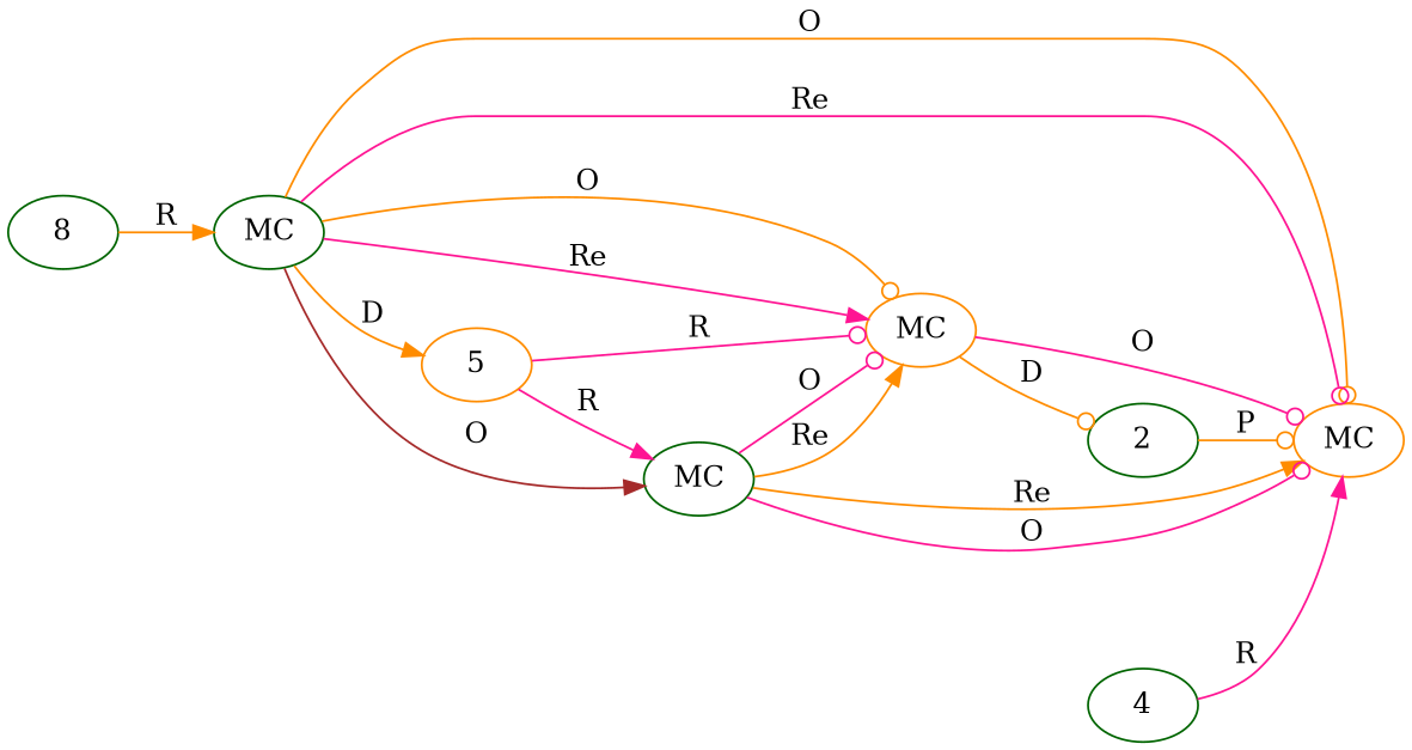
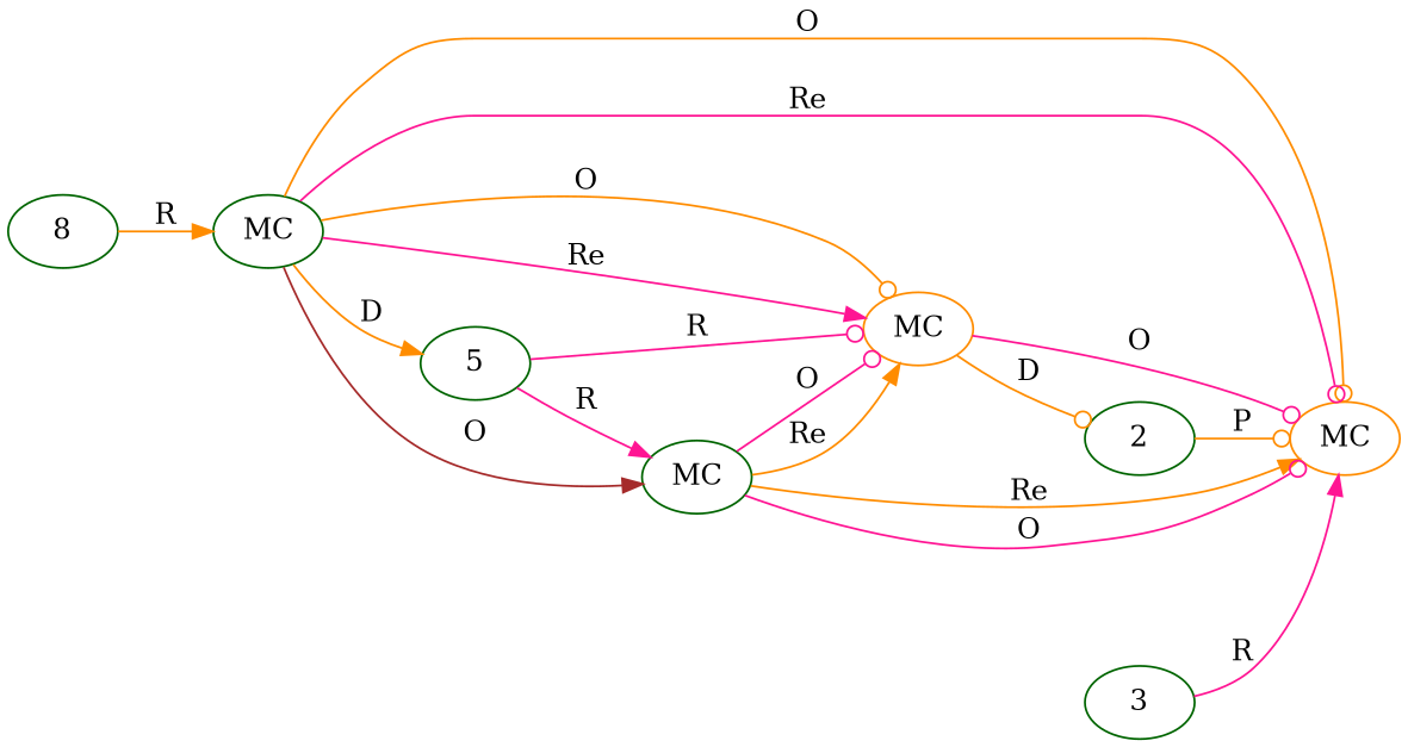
  digraph {
    rankdir=LR
    node [color=darkgreen t=Iterator]
    edge [arrowhead=odot color=darkorange]
    n1 [color=darkorange l=3711 label=MC s="versions()" t=RepositoryPlugin]
    2 [n=bsn t=String]
    n3 [color=darkorange label=MC s="next()"]
-   4 [n=repo t=InfoRepository]
-   5 [color=darkorange n=dummy_]
+   4 [n=repo t=InfoRepository label=3]
+   5 [n=dummy_]
    n6 [label=MC s="hasNext()"]
    n7 [label=MC s="iterator()" t=Iterable]
    8 [n=bsns t=List]
    2 -> n1 [label=P]
    n3 -> n1 [color=deeppink label=O]
    n3 -> 2 [label=D]
    4 -> n1 [arrowhead=normal color=deeppink label=R]
    5 -> n3 [color=deeppink label=R]
    5 -> n6 [arrowhead=normal color=deeppink label=R]
    n6 -> n1 [arrowhead=normal label=Re]
    n6 -> n1 [color=deeppink label=O]
    n6 -> n3 [color=deeppink label=O]
    n6 -> n3 [arrowhead=normal label=Re]
    n7 -> n1 [label=O]
    n7 -> n1 [color=deeppink label=Re]
    n7 -> n3 [label=O]
    n7 -> n3 [arrowhead=normal color=deeppink label=Re]
    n7 -> 5 [arrowhead=normal label=D]
    n7 -> n6 [arrowhead=normal color=brown label=O]
    8 -> n7 [arrowhead=normal label=R]
  }
